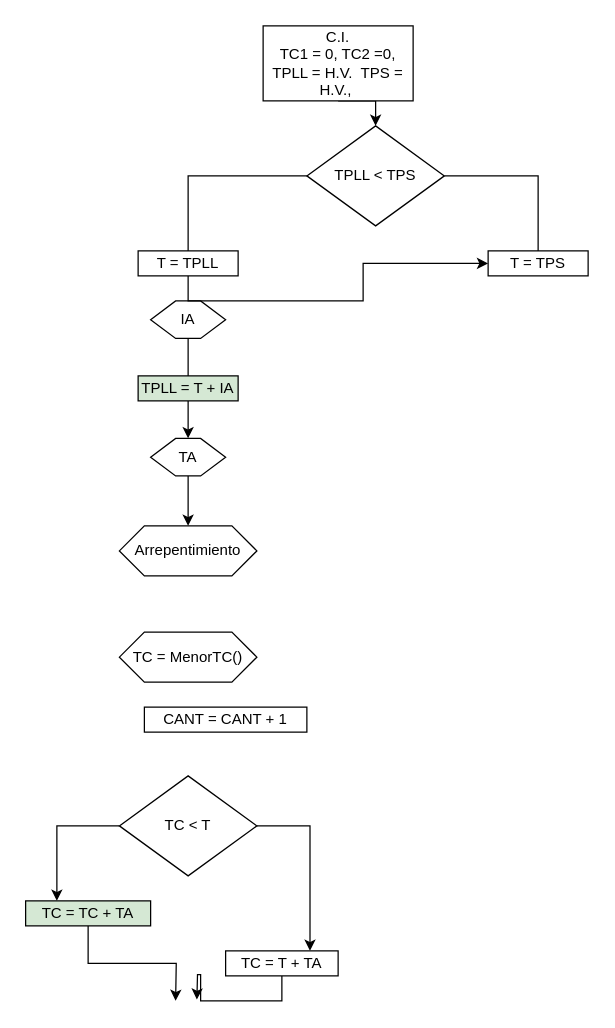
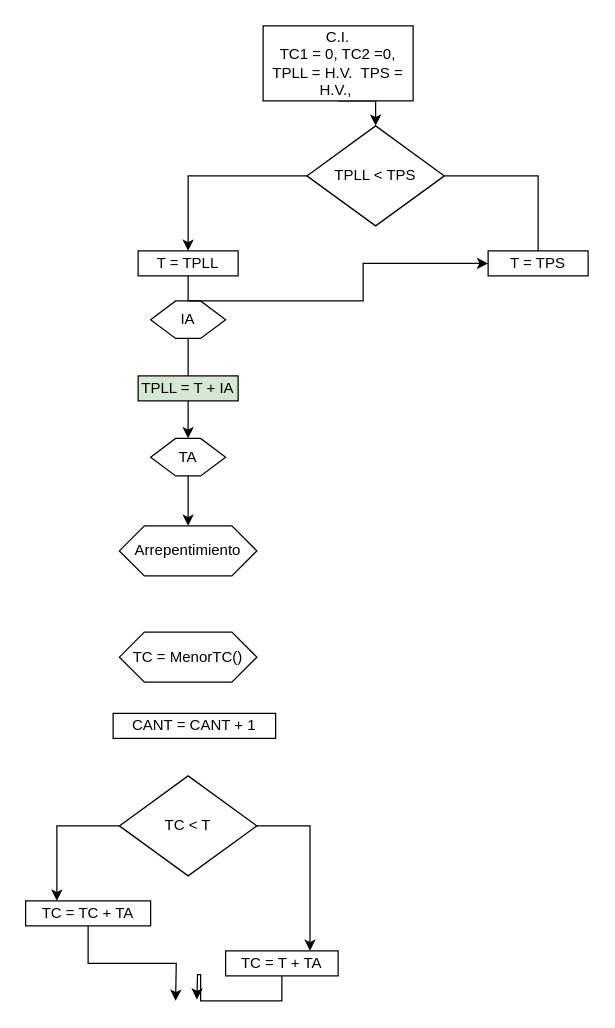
  <mxCell id="0" />
  <mxCell id="1" parent="0" />
  <mxCell id="2" style="edgeStyle=orthogonalEdgeStyle;rounded=0;orthogonalLoop=1;jettySize=auto;html=1;exitX=0.5;exitY=1;exitDx=0;exitDy=0;entryX=0.5;entryY=0;entryDx=0;entryDy=0;" parent="1" source="3" target="6" edge="1"><mxGeometry relative="1" as="geometry" /></mxCell>
  <mxCell id="3" value="C.I.&lt;br&gt;TC1 = 0, TC2 =0, TPLL = H.V.&amp;nbsp; TPS = H.V.,&amp;nbsp;" style="rounded=0;whiteSpace=wrap;html=1;" parent="1" vertex="1"><mxGeometry x="210" y="20" width="120" height="60" as="geometry" /></mxCell>
- <mxCell id="4" style="edgeStyle=orthogonalEdgeStyle;rounded=0;orthogonalLoop=1;jettySize=auto;html=1;exitX=0;exitY=0.5;exitDx=0;exitDy=0;entryX=0.5;entryY=0;entryDx=0;entryDy=0;endArrow=none;" parent="1" source="6" target="11" edge="1"><mxGeometry relative="1" as="geometry" /></mxCell>
+ <mxCell id="4" style="edgeStyle=orthogonalEdgeStyle;rounded=0;orthogonalLoop=1;jettySize=auto;html=1;exitX=0;exitY=0.5;exitDx=0;exitDy=0;entryX=0.5;entryY=0;entryDx=0;entryDy=0;" parent="1" source="6" target="11" edge="1"><mxGeometry relative="1" as="geometry" /></mxCell>
  <mxCell id="5" style="edgeStyle=orthogonalEdgeStyle;rounded=0;orthogonalLoop=1;jettySize=auto;html=1;exitX=1;exitY=0.5;exitDx=0;exitDy=0;entryX=0.5;entryY=0;entryDx=0;entryDy=0;endArrow=none;" parent="1" source="6" target="12" edge="1"><mxGeometry relative="1" as="geometry" /></mxCell>
  <mxCell id="6" value="TPLL &amp;lt; TPS" style="rhombus;whiteSpace=wrap;html=1;" parent="1" vertex="1"><mxGeometry x="245" y="100" width="110" height="80" as="geometry" /></mxCell>
  <mxCell id="7" value="Arrepentimiento" style="shape=hexagon;perimeter=hexagonPerimeter2;whiteSpace=wrap;html=1;fixedSize=1;" parent="1" vertex="1"><mxGeometry x="95" y="420" width="110" height="40" as="geometry" /></mxCell>
  <mxCell id="8" style="edgeStyle=orthogonalEdgeStyle;rounded=0;orthogonalLoop=1;jettySize=auto;html=1;exitX=0.5;exitY=1;exitDx=0;exitDy=0;entryX=0.5;entryY=0;entryDx=0;entryDy=0;endArrow=none;" parent="1" source="9" target="14" edge="1"><mxGeometry relative="1" as="geometry" /></mxCell>
  <mxCell id="9" value="IA" style="shape=hexagon;perimeter=hexagonPerimeter2;whiteSpace=wrap;html=1;fixedSize=1;" parent="1" vertex="1"><mxGeometry x="120" y="240" width="60" height="30" as="geometry" /></mxCell>
  <mxCell id="10" style="edgeStyle=orthogonalEdgeStyle;rounded=0;orthogonalLoop=1;jettySize=auto;html=1;exitX=0.5;exitY=1;exitDx=0;exitDy=0;" parent="1" source="11" target="12" edge="1"><mxGeometry relative="1" as="geometry" /></mxCell>
  <mxCell id="11" value="T = TPLL" style="rounded=0;whiteSpace=wrap;html=1;" parent="1" vertex="1"><mxGeometry x="110" y="200" width="80" height="20" as="geometry" /></mxCell>
  <mxCell id="12" value="T = TPS" style="rounded=0;whiteSpace=wrap;html=1;" parent="1" vertex="1"><mxGeometry x="390" y="200" width="80" height="20" as="geometry" /></mxCell>
  <mxCell id="13" style="edgeStyle=orthogonalEdgeStyle;rounded=0;orthogonalLoop=1;jettySize=auto;html=1;exitX=0.5;exitY=1;exitDx=0;exitDy=0;entryX=0.5;entryY=0;entryDx=0;entryDy=0;" parent="1" source="14" target="21" edge="1"><mxGeometry relative="1" as="geometry" /></mxCell>
  <mxCell id="14" value="TPLL = T + IA" style="rounded=0;whiteSpace=wrap;html=1;fillColor=#d5e8d4;" parent="1" vertex="1"><mxGeometry x="110" y="300" width="80" height="20" as="geometry" /></mxCell>
  <mxCell id="15" style="edgeStyle=orthogonalEdgeStyle;rounded=0;orthogonalLoop=1;jettySize=auto;html=1;exitX=0;exitY=0.5;exitDx=0;exitDy=0;entryX=0.25;entryY=0;entryDx=0;entryDy=0;" parent="1" source="17" target="19" edge="1"><mxGeometry relative="1" as="geometry" /></mxCell>
  <mxCell id="16" style="edgeStyle=orthogonalEdgeStyle;rounded=0;orthogonalLoop=1;jettySize=auto;html=1;exitX=1;exitY=0.5;exitDx=0;exitDy=0;entryX=0.75;entryY=0;entryDx=0;entryDy=0;" parent="1" source="17" target="23" edge="1"><mxGeometry relative="1" as="geometry" /></mxCell>
  <mxCell id="17" value="TC &amp;lt; T" style="rhombus;whiteSpace=wrap;html=1;" parent="1" vertex="1"><mxGeometry x="95" y="620" width="110" height="80" as="geometry" /></mxCell>
  <mxCell id="18" style="edgeStyle=orthogonalEdgeStyle;rounded=0;orthogonalLoop=1;jettySize=auto;html=1;exitX=0.5;exitY=1;exitDx=0;exitDy=0;" parent="1" source="19" edge="1"><mxGeometry relative="1" as="geometry"><mxPoint x="140" y="800" as="targetPoint" /></mxGeometry></mxCell>
- <mxCell id="19" value="TC = TC + TA" style="rounded=0;whiteSpace=wrap;html=1;fillColor=#d5e8d4;" parent="1" vertex="1"><mxGeometry x="20" y="720" width="100" height="20" as="geometry" /></mxCell>
+ <mxCell id="19" value="TC = TC + TA" style="rounded=0;whiteSpace=wrap;html=1;" parent="1" vertex="1"><mxGeometry x="20" y="720" width="100" height="20" as="geometry" /></mxCell>
  <mxCell id="20" style="edgeStyle=orthogonalEdgeStyle;rounded=0;orthogonalLoop=1;jettySize=auto;html=1;exitX=0.5;exitY=1;exitDx=0;exitDy=0;entryX=0.5;entryY=0;entryDx=0;entryDy=0;" parent="1" source="21" target="7" edge="1"><mxGeometry relative="1" as="geometry" /></mxCell>
  <mxCell id="21" value="TA" style="shape=hexagon;perimeter=hexagonPerimeter2;whiteSpace=wrap;html=1;fixedSize=1;" parent="1" vertex="1"><mxGeometry x="120" y="350" width="60" height="30" as="geometry" /></mxCell>
  <mxCell id="22" style="edgeStyle=orthogonalEdgeStyle;rounded=0;orthogonalLoop=1;jettySize=auto;html=1;exitX=0.5;exitY=1;exitDx=0;exitDy=0;entryX=0.67;entryY=-0.05;entryDx=0;entryDy=0;entryPerimeter=0;" parent="1" source="23" edge="1"><mxGeometry relative="1" as="geometry"><mxPoint x="157" y="799" as="targetPoint" /></mxGeometry></mxCell>
  <mxCell id="23" value="TC = T + TA" style="rounded=0;whiteSpace=wrap;html=1;" parent="1" vertex="1"><mxGeometry x="180" y="760" width="90" height="20" as="geometry" /></mxCell>
  <mxCell id="24" value="TC = MenorTC()" style="shape=hexagon;perimeter=hexagonPerimeter2;whiteSpace=wrap;html=1;fixedSize=1;" vertex="1" parent="1"><mxGeometry x="95" y="505" width="110" height="40" as="geometry" /></mxCell>
- <mxCell id="25" value="CANT = CANT + 1" style="rounded=0;whiteSpace=wrap;html=1;" vertex="1" parent="1"><mxGeometry x="115" y="565" width="130" height="20" as="geometry" /></mxCell>
+ <mxCell id="25" value="CANT = CANT + 1" style="rounded=0;whiteSpace=wrap;html=1;" vertex="1" parent="1"><mxGeometry x="90" y="570" width="130" height="20" as="geometry" /></mxCell>
